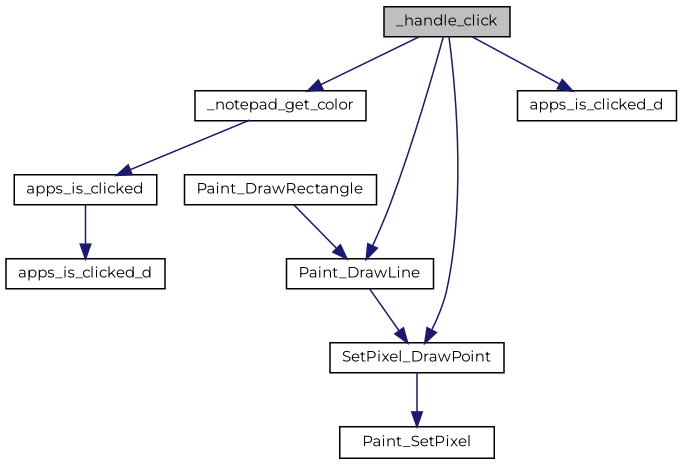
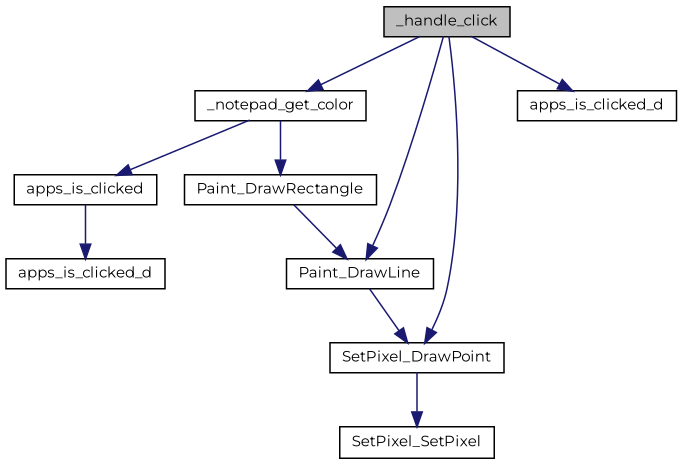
  digraph {
    fontname=Montserrat
    rankdir=TB
    node [color=black fontname=Montserrat fontsize=10 shape=record]
    edge [color=midnightblue fontname=Montserrat fontsize=10 labelfontname=Helvetica labelfontsize=10 style=solid]
    n1 [fillcolor=grey75 fontcolor=black height=0.2 label=_handle_click style=filled width=0.4]
    n2 [height=0.2 label=_notepad_get_color width=0.4]
    n3 [height=0.2 label=Paint_DrawLine width=0.4]
    n4 [height=0.2 label=SetPixel_DrawPoint width=0.4]
    n5 [height=0.2 label=apps_is_clicked_d width=0.4]
    n6 [height=0.2 label=apps_is_clicked width=0.4]
    n7 [height=0.2 label=Paint_DrawRectangle width=0.4]
    n8 [height=0.2 label=apps_is_clicked_d width=0.4]
-   n9 [height=0.2 label=Paint_SetPixel width=0.4]
+   n9 [height=0.2 label=SetPixel_SetPixel width=0.4]
    n1 -> n2
    n1 -> n3
    n1 -> n4
    n1 -> n5
    n2 -> n6
+   n2 -> n7
    n3 -> n4
    n4 -> n9
    n6 -> n8
    n7 -> n3
  }
